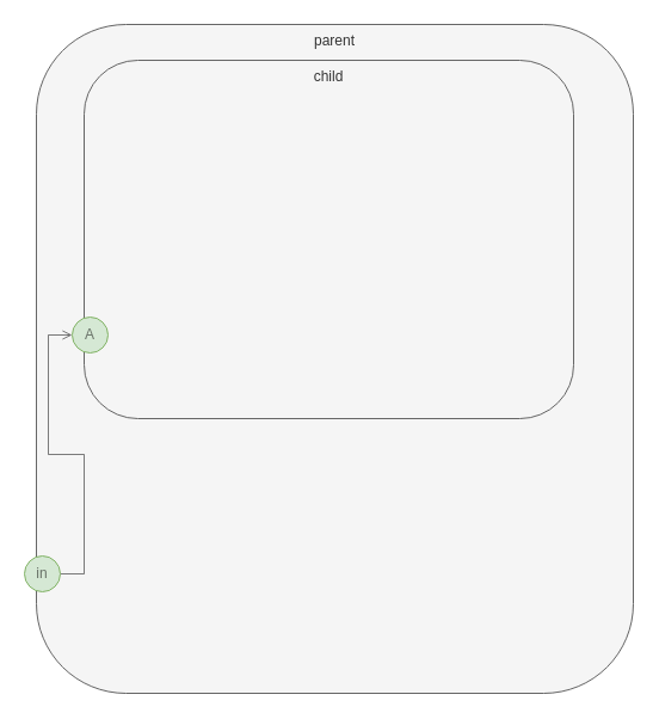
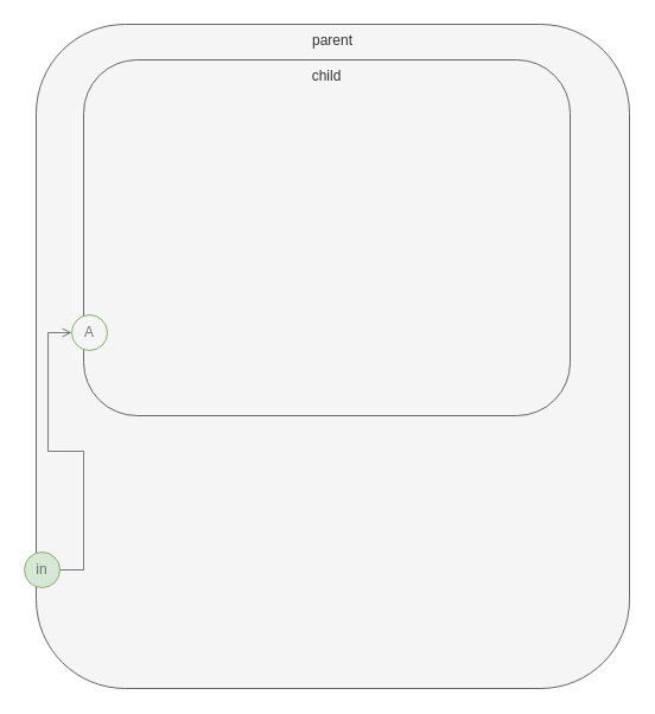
  <mxCell id="0" />
  <mxCell id="1" parent="0" />
  <mxCell id="2" value="parent" style="rounded=1;whiteSpace=wrap;html=1;verticalAlign=top;fillColor=#f5f5f5;strokeColor=#666666;fontColor=#333333;" parent="1" vertex="1"><mxGeometry x="30" y="20" width="500" height="560" as="geometry" /></mxCell>
  <mxCell id="3" value="child" style="rounded=1;whiteSpace=wrap;html=1;verticalAlign=top;fillColor=#f5f5f5;strokeColor=#666666;fontColor=#333333;" parent="1" vertex="1"><mxGeometry x="70" y="50" width="410" height="300" as="geometry" /></mxCell>
- <mxCell id="4" value="A" style="ellipse;whiteSpace=wrap;html=1;aspect=fixed;fillColor=#d5e8d4;align=center;strokeColor=#82b366;textOpacity=50;" parent="1" vertex="1"><mxGeometry x="60" y="265" width="30" height="30" as="geometry" /></mxCell>
+ <mxCell id="4" value="A" style="ellipse;whiteSpace=wrap;html=1;aspect=fixed;fillColor=#f5f5f5;align=center;strokeColor=#82b366;textOpacity=50;" parent="1" vertex="1"><mxGeometry x="60" y="265" width="30" height="30" as="geometry" /></mxCell>
  <mxCell id="5" style="edgeStyle=orthogonalEdgeStyle;rounded=0;orthogonalLoop=1;jettySize=auto;html=1;exitX=1;exitY=0.5;exitDx=0;exitDy=0;entryX=0;entryY=0.5;entryDx=0;entryDy=0;opacity=50;endArrow=open;" parent="1" source="6" target="4" edge="1"><mxGeometry relative="1" as="geometry" /></mxCell>
  <mxCell id="6" value="in" style="ellipse;whiteSpace=wrap;html=1;aspect=fixed;fillColor=#d5e8d4;align=center;strokeColor=#82b366;textOpacity=50;" parent="1" vertex="1"><mxGeometry x="20" y="465" width="30" height="30" as="geometry" /></mxCell>
